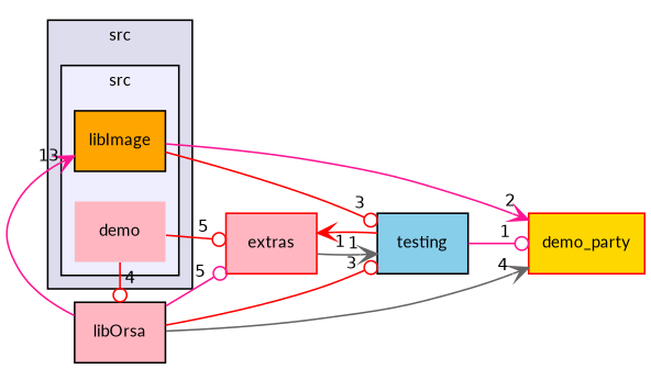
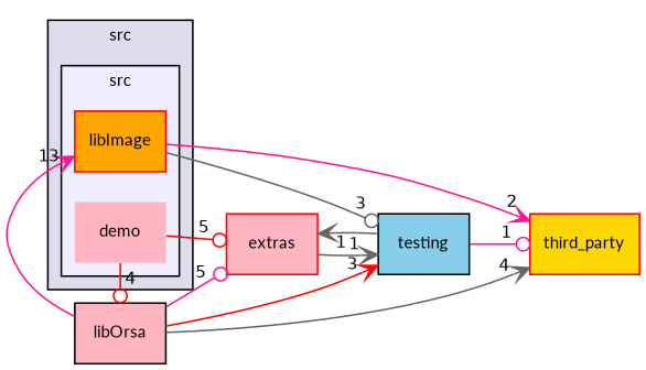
  digraph {
    compound=true
    fontname=Lato
    rankdir=LR
    node [fillcolor=lightpink fontname=Lato fontsize=10 shape=box style=filled]
    edge [arrowhead=vee color=red fontname=Lato headlabel=1 labeldistance=1.5 labelfontname=Helvetica labelfontsize=10]
    n1 [label=demo shape=plaintext]
-   n2 [color=black fillcolor=orange label=libImage]
+   n2 [color=red fillcolor=orange label=libImage]
    n3 [color=black label=libOrsa]
    n4 [color=red label=extras]
    n5 [fillcolor=skyblue label=testing]
-   n6 [color=red fillcolor=gold label=demo_party]
+   n6 [color=red fillcolor=gold label=third_party]
    subgraph cluster_1 {
      bgcolor="#ddddee"
      fontsize=10
      label=src
      pencolor=black
      subgraph cluster_2 {
        bgcolor="#eeeeff"
        fontsize=10
        label=src
        pencolor=black
        n1
        n2
      }
    }
    n1 -> n3 [arrowhead=odot headlabel=4]
    n1 -> n4 [arrowhead=odot headlabel=5]
-   n2 -> n5 [arrowhead=odot headlabel=3]
+   n2 -> n5 [arrowhead=odot color=gray40 headlabel=3]
    n2 -> n6 [color=deeppink headlabel=2]
    n3 -> n2 [color=deeppink headlabel=13]
    n3 -> n4 [arrowhead=odot color=deeppink headlabel=5]
-   n3 -> n5 [arrowhead=odot headlabel=3]
+   n3 -> n5 [headlabel=3]
    n3 -> n6 [color=gray40 headlabel=4]
    n4 -> n5 [color=gray40]
-   n5 -> n4
+   n5 -> n4 [color=gray40]
    n5 -> n6 [arrowhead=odot color=deeppink]
  }
